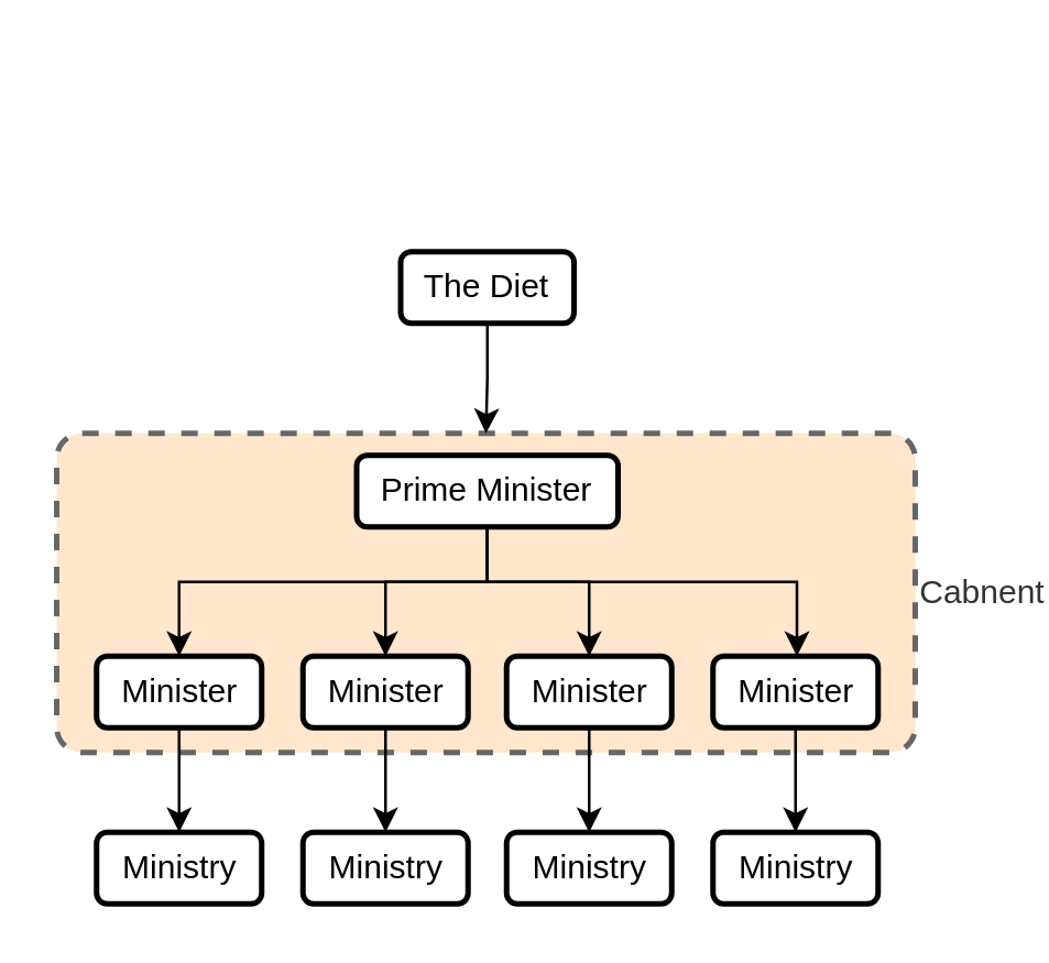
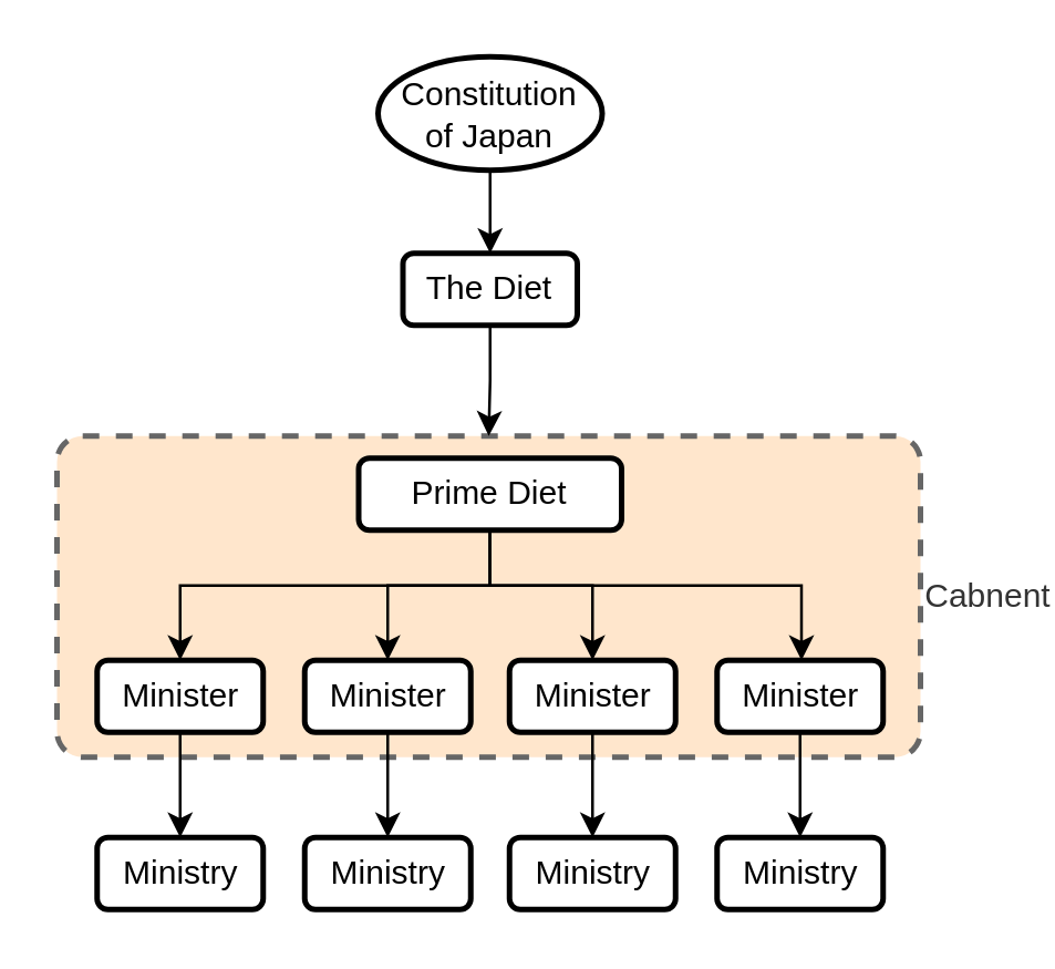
  <mxCell id="0" />
  <mxCell id="1" parent="0" />
  <mxCell id="2" value="Cabnent" style="rounded=1;whiteSpace=wrap;html=1;strokeWidth=2;dashed=1;fillColor=#ffe6cc;fontColor=#333333;strokeColor=#666666;labelPosition=right;verticalLabelPosition=middle;align=left;verticalAlign=middle;arcSize=8;" vertex="1" parent="1"><mxGeometry x="20" y="157" width="312" height="116" as="geometry" /></mxCell>
+ <mxCell id="3" value="" style="edgeStyle=orthogonalEdgeStyle;rounded=0;orthogonalLoop=1;jettySize=auto;html=1;" parent="1" source="4" target="6" edge="1"><mxGeometry relative="1" as="geometry" /></mxCell>
+ <mxCell id="4" value="Constitution&lt;div&gt;of Japan&lt;/div&gt;" style="ellipse;whiteSpace=wrap;html=1;strokeWidth=2;" parent="1" vertex="1"><mxGeometry x="136" y="20" width="81" height="41" as="geometry" /></mxCell>
  <mxCell id="5" style="edgeStyle=orthogonalEdgeStyle;rounded=0;orthogonalLoop=1;jettySize=auto;html=1;entryX=0.5;entryY=0;entryDx=0;entryDy=0;" edge="1" parent="1" source="6" target="2"><mxGeometry relative="1" as="geometry" /></mxCell>
  <mxCell id="6" value="The Diet" style="rounded=1;whiteSpace=wrap;html=1;strokeWidth=2;" parent="1" vertex="1"><mxGeometry x="145" y="91" width="63" height="26" as="geometry" /></mxCell>
  <mxCell id="7" style="edgeStyle=orthogonalEdgeStyle;rounded=0;orthogonalLoop=1;jettySize=auto;html=1;entryX=0.5;entryY=0;entryDx=0;entryDy=0;" parent="1" source="11" target="13" edge="1"><mxGeometry relative="1" as="geometry"><Array as="points"><mxPoint x="177" y="211" /><mxPoint x="65" y="211" /></Array></mxGeometry></mxCell>
  <mxCell id="8" style="edgeStyle=orthogonalEdgeStyle;rounded=0;orthogonalLoop=1;jettySize=auto;html=1;entryX=0.5;entryY=0;entryDx=0;entryDy=0;" parent="1" source="11" target="15" edge="1"><mxGeometry relative="1" as="geometry"><Array as="points"><mxPoint x="177" y="211" /><mxPoint x="140" y="211" /></Array></mxGeometry></mxCell>
  <mxCell id="9" style="edgeStyle=orthogonalEdgeStyle;rounded=0;orthogonalLoop=1;jettySize=auto;html=1;entryX=0.5;entryY=0;entryDx=0;entryDy=0;" parent="1" source="11" target="17" edge="1"><mxGeometry relative="1" as="geometry"><Array as="points"><mxPoint x="177" y="211" /><mxPoint x="214" y="211" /></Array></mxGeometry></mxCell>
  <mxCell id="10" style="edgeStyle=orthogonalEdgeStyle;rounded=0;orthogonalLoop=1;jettySize=auto;html=1;" parent="1" source="11" target="19" edge="1"><mxGeometry relative="1" as="geometry"><Array as="points"><mxPoint x="177" y="211" /><mxPoint x="289" y="211" /></Array></mxGeometry></mxCell>
- <mxCell id="11" value="Prime Minister" style="whiteSpace=wrap;html=1;rounded=1;strokeWidth=2;" parent="1" vertex="1"><mxGeometry x="129" y="165" width="95" height="26" as="geometry" /></mxCell>
+ <mxCell id="11" value="Prime Diet" style="whiteSpace=wrap;html=1;rounded=1;strokeWidth=2;" parent="1" vertex="1"><mxGeometry x="129" y="165" width="95" height="26" as="geometry" /></mxCell>
  <mxCell id="12" style="edgeStyle=orthogonalEdgeStyle;rounded=0;orthogonalLoop=1;jettySize=auto;html=1;" edge="1" parent="1" source="13" target="20"><mxGeometry relative="1" as="geometry" /></mxCell>
  <mxCell id="13" value="Minister" style="whiteSpace=wrap;html=1;rounded=1;strokeWidth=2;" parent="1" vertex="1"><mxGeometry x="34.5" y="238" width="60" height="26" as="geometry" /></mxCell>
  <mxCell id="14" style="edgeStyle=orthogonalEdgeStyle;rounded=0;orthogonalLoop=1;jettySize=auto;html=1;entryX=0.5;entryY=0;entryDx=0;entryDy=0;" edge="1" parent="1" source="15" target="21"><mxGeometry relative="1" as="geometry" /></mxCell>
  <mxCell id="15" value="Minister" style="whiteSpace=wrap;html=1;rounded=1;strokeWidth=2;" parent="1" vertex="1"><mxGeometry x="109.5" y="238" width="60" height="26" as="geometry" /></mxCell>
  <mxCell id="16" style="edgeStyle=orthogonalEdgeStyle;rounded=0;orthogonalLoop=1;jettySize=auto;html=1;" edge="1" parent="1" source="17" target="22"><mxGeometry relative="1" as="geometry" /></mxCell>
  <mxCell id="17" value="Minister" style="whiteSpace=wrap;html=1;rounded=1;strokeWidth=2;" parent="1" vertex="1"><mxGeometry x="183.5" y="238" width="60" height="26" as="geometry" /></mxCell>
  <mxCell id="18" style="edgeStyle=orthogonalEdgeStyle;rounded=0;orthogonalLoop=1;jettySize=auto;html=1;entryX=0.5;entryY=0;entryDx=0;entryDy=0;" edge="1" parent="1" source="19" target="23"><mxGeometry relative="1" as="geometry" /></mxCell>
  <mxCell id="19" value="Minister" style="whiteSpace=wrap;html=1;rounded=1;strokeWidth=2;" parent="1" vertex="1"><mxGeometry x="258.5" y="238" width="60" height="26" as="geometry" /></mxCell>
  <mxCell id="20" value="Ministry" style="whiteSpace=wrap;html=1;rounded=1;strokeWidth=2;" vertex="1" parent="1"><mxGeometry x="34.5" y="302" width="60" height="26" as="geometry" /></mxCell>
  <mxCell id="21" value="Ministry" style="whiteSpace=wrap;html=1;rounded=1;strokeWidth=2;" vertex="1" parent="1"><mxGeometry x="109.5" y="302" width="60" height="26" as="geometry" /></mxCell>
  <mxCell id="22" value="Ministry" style="whiteSpace=wrap;html=1;rounded=1;strokeWidth=2;" vertex="1" parent="1"><mxGeometry x="183.5" y="302" width="60" height="26" as="geometry" /></mxCell>
  <mxCell id="23" value="Ministry" style="whiteSpace=wrap;html=1;rounded=1;strokeWidth=2;" vertex="1" parent="1"><mxGeometry x="258.5" y="302" width="60" height="26" as="geometry" /></mxCell>
